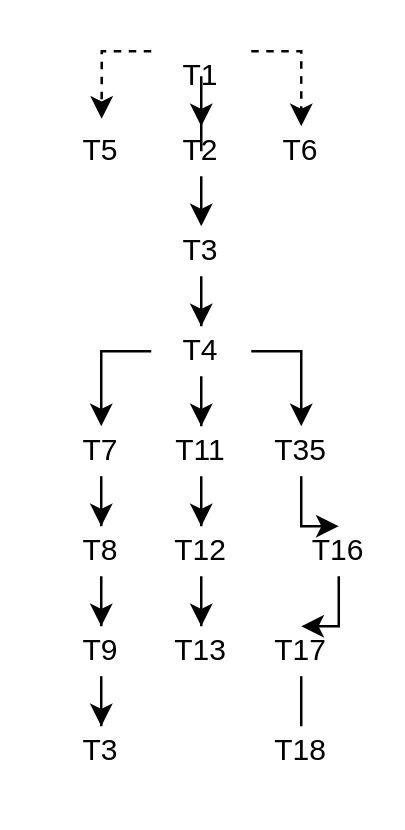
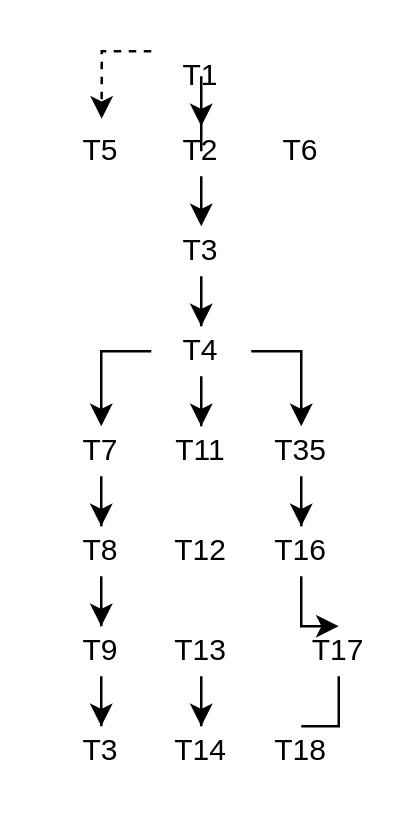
  <mxCell id="0" />
  <mxCell id="1" parent="0" />
  <mxCell id="2" style="edgeStyle=orthogonalEdgeStyle;rounded=0;orthogonalLoop=1;jettySize=auto;html=1;entryX=0.5;entryY=0;entryDx=0;entryDy=0;" parent="1" source="5" target="7" edge="1"><mxGeometry relative="1" as="geometry" /></mxCell>
- <mxCell id="3" style="edgeStyle=orthogonalEdgeStyle;rounded=0;orthogonalLoop=1;jettySize=auto;html=1;entryX=0.5;entryY=0;entryDx=0;entryDy=0;dashed=1;" edge="1" parent="1" source="5" target="15"><mxGeometry relative="1" as="geometry"><Array as="points"><mxPoint x="120" y="20" /></Array></mxGeometry></mxCell>
  <mxCell id="4" style="edgeStyle=orthogonalEdgeStyle;rounded=0;orthogonalLoop=1;jettySize=auto;html=1;entryX=0.504;entryY=-0.15;entryDx=0;entryDy=0;entryPerimeter=0;dashed=1;" edge="1" parent="1" source="5" target="14"><mxGeometry relative="1" as="geometry"><Array as="points"><mxPoint x="40" y="20" /></Array></mxGeometry></mxCell>
  <mxCell id="5" value="T1" style="text;html=1;strokeColor=none;fillColor=none;align=center;verticalAlign=middle;whiteSpace=wrap;rounded=0;" parent="1" vertex="1"><mxGeometry x="60" y="20" width="40" height="20" as="geometry" /></mxCell>
  <mxCell id="6" style="edgeStyle=orthogonalEdgeStyle;rounded=0;orthogonalLoop=1;jettySize=auto;html=1;exitX=0.5;exitY=1;exitDx=0;exitDy=0;entryX=0.5;entryY=0;entryDx=0;entryDy=0;" parent="1" source="7" target="9" edge="1"><mxGeometry relative="1" as="geometry" /></mxCell>
  <mxCell id="7" value="T2&lt;br&gt;" style="text;html=1;strokeColor=none;fillColor=none;align=center;verticalAlign=middle;whiteSpace=wrap;rounded=0;" parent="1" vertex="1"><mxGeometry x="60" y="50" width="40" height="20" as="geometry" /></mxCell>
  <mxCell id="8" style="edgeStyle=orthogonalEdgeStyle;rounded=0;orthogonalLoop=1;jettySize=auto;html=1;" parent="1" source="9" target="13" edge="1"><mxGeometry relative="1" as="geometry" /></mxCell>
  <mxCell id="9" value="T3" style="text;html=1;strokeColor=none;fillColor=none;align=center;verticalAlign=middle;whiteSpace=wrap;rounded=0;" parent="1" vertex="1"><mxGeometry x="60" y="90" width="40" height="20" as="geometry" /></mxCell>
  <mxCell id="10" style="edgeStyle=orthogonalEdgeStyle;rounded=0;orthogonalLoop=1;jettySize=auto;html=1;entryX=0.5;entryY=0;entryDx=0;entryDy=0;" edge="1" parent="1" source="13" target="25"><mxGeometry relative="1" as="geometry" /></mxCell>
  <mxCell id="11" style="edgeStyle=orthogonalEdgeStyle;rounded=0;orthogonalLoop=1;jettySize=auto;html=1;entryX=0.5;entryY=0;entryDx=0;entryDy=0;" edge="1" parent="1" source="13" target="29"><mxGeometry relative="1" as="geometry"><Array as="points"><mxPoint x="120" y="140" /></Array></mxGeometry></mxCell>
  <mxCell id="12" style="edgeStyle=orthogonalEdgeStyle;rounded=0;orthogonalLoop=1;jettySize=auto;html=1;entryX=0.5;entryY=0;entryDx=0;entryDy=0;" edge="1" parent="1" source="13" target="17"><mxGeometry relative="1" as="geometry"><Array as="points"><mxPoint x="40" y="140" /></Array></mxGeometry></mxCell>
  <mxCell id="13" value="T4&lt;span style=&quot;color: rgba(0 , 0 , 0 , 0) ; font-family: monospace ; font-size: 0px&quot;&gt;%3CmxGraphModel%3E%3Croot%3E%3CmxCell%20id%3D%220%22%2F%3E%3CmxCell%20id%3D%221%22%20parent%3D%220%22%2F%3E%3CmxCell%20id%3D%222%22%20value%3D%22T3%22%20style%3D%22text%3Bhtml%3D1%3BstrokeColor%3Dnone%3BfillColor%3Dnone%3Balign%3Dcenter%3BverticalAlign%3Dmiddle%3BwhiteSpace%3Dwrap%3Brounded%3D0%3B%22%20vertex%3D%221%22%20parent%3D%221%22%3E%3CmxGeometry%20x%3D%22430%22%20y%3D%22240%22%20width%3D%2240%22%20height%3D%2220%22%20as%3D%22geometry%22%2F%3E%3C%2FmxCell%3E%3C%2Froot%3E%3C%2FmxGraphModel%3E&lt;/span&gt;" style="text;html=1;strokeColor=none;fillColor=none;align=center;verticalAlign=middle;whiteSpace=wrap;rounded=0;" parent="1" vertex="1"><mxGeometry x="60" y="130" width="40" height="20" as="geometry" /></mxCell>
  <mxCell id="14" value="T5&lt;span style=&quot;color: rgba(0 , 0 , 0 , 0) ; font-family: monospace ; font-size: 0px&quot;&gt;%3CmxGraphModel%3E%3Croot%3E%3CmxCell%20id%3D%220%22%2F%3E%3CmxCell%20id%3D%221%22%20parent%3D%220%22%2F%3E%3CmxCell%20id%3D%222%22%20value%3D%22T3%22%20style%3D%22text%3Bhtml%3D1%3BstrokeColor%3Dnone%3BfillColor%3Dnone%3Balign%3Dcenter%3BverticalAlign%3Dmiddle%3BwhiteSpace%3Dwrap%3Brounded%3D0%3B%22%20vertex%3D%221%22%20parent%3D%221%22%3E%3CmxGeometry%20x%3D%22430%22%20y%3D%22240%22%20width%3D%2240%22%20height%3D%2220%22%20as%3D%22geometry%22%2F%3E%3C%2FmxCell%3E%3C%2Froot%3E%3C%2FmxGraphModel%3E&lt;/span&gt;" style="text;html=1;strokeColor=none;fillColor=none;align=center;verticalAlign=middle;whiteSpace=wrap;rounded=0;" parent="1" vertex="1"><mxGeometry x="20" y="50" width="40" height="20" as="geometry" /></mxCell>
  <mxCell id="15" value="T6" style="text;html=1;strokeColor=none;fillColor=none;align=center;verticalAlign=middle;whiteSpace=wrap;rounded=0;" parent="1" vertex="1"><mxGeometry x="100" y="50" width="40" height="20" as="geometry" /></mxCell>
  <mxCell id="16" style="edgeStyle=orthogonalEdgeStyle;rounded=0;orthogonalLoop=1;jettySize=auto;html=1;entryX=0.5;entryY=0;entryDx=0;entryDy=0;" parent="1" source="17" target="19" edge="1"><mxGeometry relative="1" as="geometry" /></mxCell>
  <mxCell id="17" value="T7" style="text;html=1;strokeColor=none;fillColor=none;align=center;verticalAlign=middle;whiteSpace=wrap;rounded=0;" parent="1" vertex="1"><mxGeometry x="20" y="170" width="40" height="20" as="geometry" /></mxCell>
  <mxCell id="18" style="edgeStyle=orthogonalEdgeStyle;rounded=0;orthogonalLoop=1;jettySize=auto;html=1;entryX=0.5;entryY=0;entryDx=0;entryDy=0;" parent="1" source="19" target="21" edge="1"><mxGeometry relative="1" as="geometry" /></mxCell>
  <mxCell id="19" value="T8&lt;br&gt;" style="text;html=1;strokeColor=none;fillColor=none;align=center;verticalAlign=middle;whiteSpace=wrap;rounded=0;" parent="1" vertex="1"><mxGeometry x="20" y="210" width="40" height="20" as="geometry" /></mxCell>
  <mxCell id="20" style="edgeStyle=orthogonalEdgeStyle;rounded=0;orthogonalLoop=1;jettySize=auto;html=1;entryX=0.5;entryY=0;entryDx=0;entryDy=0;" parent="1" source="21" target="30" edge="1"><mxGeometry relative="1" as="geometry" /></mxCell>
  <mxCell id="21" value="T9" style="text;html=1;strokeColor=none;fillColor=none;align=center;verticalAlign=middle;whiteSpace=wrap;rounded=0;" parent="1" vertex="1"><mxGeometry x="20" y="250" width="40" height="20" as="geometry" /></mxCell>
- <mxCell id="22" style="edgeStyle=orthogonalEdgeStyle;rounded=0;orthogonalLoop=1;jettySize=auto;html=1;entryX=0.5;entryY=0;entryDx=0;entryDy=0;" parent="1" source="23" target="27" edge="1"><mxGeometry relative="1" as="geometry" /></mxCell>
  <mxCell id="23" value="T12" style="text;html=1;strokeColor=none;fillColor=none;align=center;verticalAlign=middle;whiteSpace=wrap;rounded=0;" parent="1" vertex="1"><mxGeometry x="60" y="210" width="40" height="20" as="geometry" /></mxCell>
- <mxCell id="24" style="edgeStyle=orthogonalEdgeStyle;rounded=0;orthogonalLoop=1;jettySize=auto;html=1;entryX=0.5;entryY=0;entryDx=0;entryDy=0;" parent="1" source="25" target="23" edge="1"><mxGeometry relative="1" as="geometry" /></mxCell>
  <mxCell id="25" value="T11" style="text;html=1;strokeColor=none;fillColor=none;align=center;verticalAlign=middle;whiteSpace=wrap;rounded=0;" parent="1" vertex="1"><mxGeometry x="60" y="170" width="40" height="20" as="geometry" /></mxCell>
+ <mxCell id="26" style="edgeStyle=orthogonalEdgeStyle;rounded=0;orthogonalLoop=1;jettySize=auto;html=1;entryX=0.5;entryY=0;entryDx=0;entryDy=0;" parent="1" source="27" target="31" edge="1"><mxGeometry relative="1" as="geometry" /></mxCell>
  <mxCell id="27" value="T13" style="text;html=1;strokeColor=none;fillColor=none;align=center;verticalAlign=middle;whiteSpace=wrap;rounded=0;" parent="1" vertex="1"><mxGeometry x="60" y="250" width="40" height="20" as="geometry" /></mxCell>
  <mxCell id="28" style="edgeStyle=orthogonalEdgeStyle;rounded=0;orthogonalLoop=1;jettySize=auto;html=1;entryX=0.5;entryY=0;entryDx=0;entryDy=0;" parent="1" source="29" target="33" edge="1"><mxGeometry relative="1" as="geometry" /></mxCell>
  <mxCell id="29" value="T35" style="text;html=1;strokeColor=none;fillColor=none;align=center;verticalAlign=middle;whiteSpace=wrap;rounded=0;" parent="1" vertex="1"><mxGeometry x="100" y="170" width="40" height="20" as="geometry" /></mxCell>
  <mxCell id="30" value="T3" style="text;html=1;strokeColor=none;fillColor=none;align=center;verticalAlign=middle;whiteSpace=wrap;rounded=0;" parent="1" vertex="1"><mxGeometry x="20" y="290" width="40" height="20" as="geometry" /></mxCell>
+ <mxCell id="31" value="T14" style="text;html=1;strokeColor=none;fillColor=none;align=center;verticalAlign=middle;whiteSpace=wrap;rounded=0;" parent="1" vertex="1"><mxGeometry x="60" y="290" width="40" height="20" as="geometry" /></mxCell>
  <mxCell id="32" style="edgeStyle=orthogonalEdgeStyle;rounded=0;orthogonalLoop=1;jettySize=auto;html=1;entryX=0.5;entryY=0;entryDx=0;entryDy=0;" parent="1" source="33" target="35" edge="1"><mxGeometry relative="1" as="geometry" /></mxCell>
- <mxCell id="33" value="T16" style="text;html=1;strokeColor=none;fillColor=none;align=center;verticalAlign=middle;whiteSpace=wrap;rounded=0;" parent="1" vertex="1"><mxGeometry x="115" y="210" width="40" height="20" as="geometry" /></mxCell>
+ <mxCell id="33" value="T16" style="text;html=1;strokeColor=none;fillColor=none;align=center;verticalAlign=middle;whiteSpace=wrap;rounded=0;" parent="1" vertex="1"><mxGeometry x="100" y="210" width="40" height="20" as="geometry" /></mxCell>
  <mxCell id="34" style="edgeStyle=orthogonalEdgeStyle;rounded=0;orthogonalLoop=1;jettySize=auto;html=1;entryX=0.5;entryY=0;entryDx=0;entryDy=0;endArrow=none;" parent="1" source="35" target="36" edge="1"><mxGeometry relative="1" as="geometry" /></mxCell>
- <mxCell id="35" value="T17" style="text;html=1;strokeColor=none;fillColor=none;align=center;verticalAlign=middle;whiteSpace=wrap;rounded=0;" parent="1" vertex="1"><mxGeometry x="100" y="250" width="40" height="20" as="geometry" /></mxCell>
+ <mxCell id="35" value="T17" style="text;html=1;strokeColor=none;fillColor=none;align=center;verticalAlign=middle;whiteSpace=wrap;rounded=0;" parent="1" vertex="1"><mxGeometry x="115" y="250" width="40" height="20" as="geometry" /></mxCell>
  <mxCell id="36" value="T18" style="text;html=1;strokeColor=none;fillColor=none;align=center;verticalAlign=middle;whiteSpace=wrap;rounded=0;" parent="1" vertex="1"><mxGeometry x="100" y="290" width="40" height="20" as="geometry" /></mxCell>
